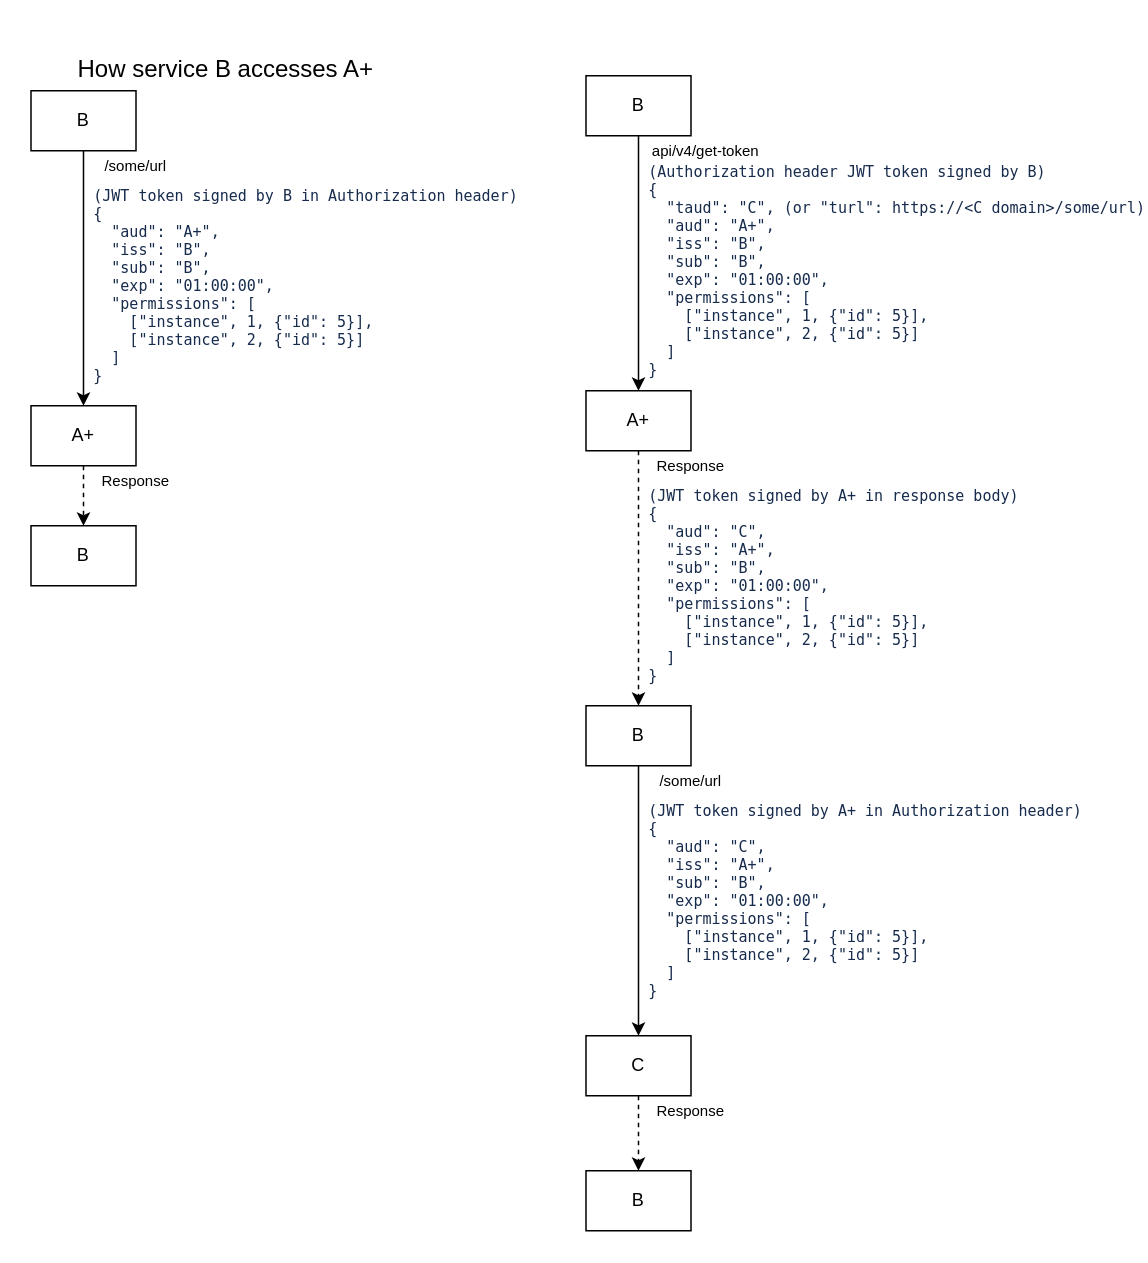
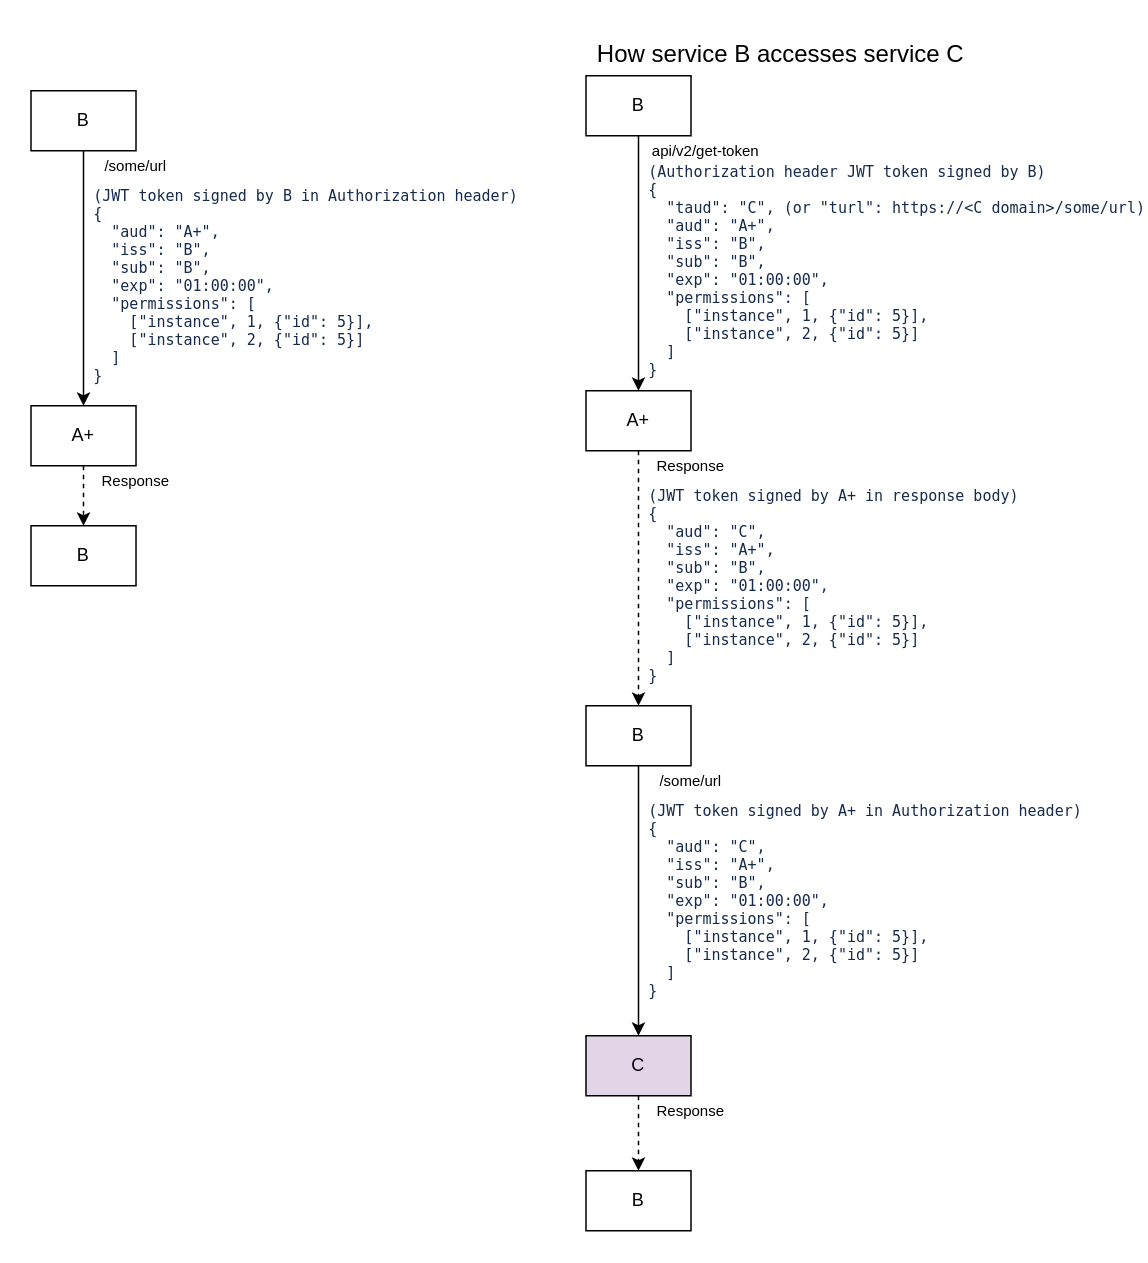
  <mxCell id="0" />
  <mxCell id="1" parent="0" />
  <mxCell id="2" value="" style="edgeStyle=orthogonalEdgeStyle;rounded=0;orthogonalLoop=1;jettySize=auto;html=1;" parent="1" source="3" target="5" edge="1"><mxGeometry relative="1" as="geometry" /></mxCell>
  <mxCell id="3" value="B" style="rounded=0;whiteSpace=wrap;html=1;" parent="1" vertex="1"><mxGeometry x="20" y="60" width="70" height="40" as="geometry" /></mxCell>
  <mxCell id="4" value="" style="edgeStyle=orthogonalEdgeStyle;rounded=0;orthogonalLoop=1;jettySize=auto;html=1;dashed=1;" parent="1" source="5" target="6" edge="1"><mxGeometry relative="1" as="geometry" /></mxCell>
  <mxCell id="5" value="A+" style="rounded=0;whiteSpace=wrap;html=1;" parent="1" vertex="1"><mxGeometry x="20" y="270" width="70" height="40" as="geometry" /></mxCell>
  <mxCell id="6" value="B" style="rounded=0;whiteSpace=wrap;html=1;" parent="1" vertex="1"><mxGeometry x="20" y="350" width="70" height="40" as="geometry" /></mxCell>
  <mxCell id="7" value="&lt;span style=&quot;font-size: 10px&quot;&gt;/some/url&lt;/span&gt;" style="text;html=1;strokeColor=none;fillColor=none;align=center;verticalAlign=middle;whiteSpace=wrap;rounded=0;" parent="1" vertex="1"><mxGeometry x="60" y="100" width="60" height="20" as="geometry" /></mxCell>
  <mxCell id="8" value="&lt;pre style=&quot;margin-top: 10px ; margin-bottom: 0px ; padding: 0px ; color: rgb(23 , 43 , 77) ; background-color: rgb(255 , 255 , 255)&quot;&gt;&lt;code&gt;&lt;font&gt;&lt;font face=&quot;confluenceinstalledfont, monospace&quot; size=&quot;1&quot;&gt;(JWT token signed by B in Authorization header)&lt;/font&gt;&lt;font size=&quot;1&quot;&gt;&lt;br&gt;&lt;/font&gt;&lt;/font&gt;&lt;/code&gt;&lt;font face=&quot;confluenceinstalledfont, monospace&quot;&gt;{&lt;/font&gt;&lt;br&gt;  &quot;aud&quot;: &quot;A+&quot;,&lt;br&gt;  &quot;iss&quot;: &quot;B&quot;,&lt;br&gt;  &quot;sub&quot;: &quot;B&quot;,&lt;br&gt;  &quot;exp&quot;: &quot;01:00:00&quot;,&lt;br&gt;  &quot;permissions&quot;: [&lt;br&gt;    [&quot;instance&quot;, 1, {&quot;id&quot;: 5}],&lt;br&gt;    [&quot;instance&quot;, 2, {&quot;id&quot;: 5}]&lt;br&gt;  ]&lt;br&gt;}&lt;/pre&gt;" style="text;html=1;strokeColor=none;fillColor=none;align=left;verticalAlign=middle;whiteSpace=wrap;rounded=0;fontSize=10;" parent="1" vertex="1"><mxGeometry x="60" y="120" width="310" height="130" as="geometry" /></mxCell>
  <mxCell id="9" value="&lt;font style=&quot;font-size: 10px&quot;&gt;Response&lt;/font&gt;" style="text;html=1;strokeColor=none;fillColor=none;align=center;verticalAlign=middle;whiteSpace=wrap;rounded=0;" parent="1" vertex="1"><mxGeometry x="50" y="310" width="80" height="20" as="geometry" /></mxCell>
- <mxCell id="10" value="&lt;font size=&quot;3&quot;&gt;How service B accesses A+&lt;/font&gt;" style="text;html=1;strokeColor=none;fillColor=none;align=center;verticalAlign=middle;whiteSpace=wrap;rounded=0;fontSize=9;" parent="1" vertex="1"><mxGeometry x="20" y="30" width="260" height="30" as="geometry" /></mxCell>
  <mxCell id="11" value="" style="edgeStyle=orthogonalEdgeStyle;rounded=0;orthogonalLoop=1;jettySize=auto;html=1;" parent="1" source="12" target="14" edge="1"><mxGeometry relative="1" as="geometry" /></mxCell>
  <mxCell id="12" value="B" style="rounded=0;whiteSpace=wrap;html=1;" parent="1" vertex="1"><mxGeometry x="390" y="50" width="70" height="40" as="geometry" /></mxCell>
  <mxCell id="13" value="" style="edgeStyle=orthogonalEdgeStyle;rounded=0;orthogonalLoop=1;jettySize=auto;html=1;dashed=1;" parent="1" source="14" target="16" edge="1"><mxGeometry relative="1" as="geometry" /></mxCell>
  <mxCell id="14" value="A+" style="rounded=0;whiteSpace=wrap;html=1;" parent="1" vertex="1"><mxGeometry x="390" y="260" width="70" height="40" as="geometry" /></mxCell>
  <mxCell id="15" value="" style="edgeStyle=orthogonalEdgeStyle;rounded=0;orthogonalLoop=1;jettySize=auto;html=1;" parent="1" source="16" target="18" edge="1"><mxGeometry relative="1" as="geometry" /></mxCell>
  <mxCell id="16" value="B" style="rounded=0;whiteSpace=wrap;html=1;" parent="1" vertex="1"><mxGeometry x="390" y="470" width="70" height="40" as="geometry" /></mxCell>
  <mxCell id="17" value="" style="edgeStyle=orthogonalEdgeStyle;rounded=0;orthogonalLoop=1;jettySize=auto;html=1;dashed=1;fontSize=14;" parent="1" source="18" target="26" edge="1"><mxGeometry relative="1" as="geometry" /></mxCell>
- <mxCell id="18" value="C" style="rounded=0;whiteSpace=wrap;html=1;" parent="1" vertex="1"><mxGeometry x="390" y="690" width="70" height="40" as="geometry" /></mxCell>
- <mxCell id="19" value="&lt;font style=&quot;font-size: 10px&quot;&gt;api/v4/get-token&lt;/font&gt;" style="text;html=1;strokeColor=none;fillColor=none;align=center;verticalAlign=middle;whiteSpace=wrap;rounded=0;" parent="1" vertex="1"><mxGeometry x="430" y="90" width="80" height="20" as="geometry" /></mxCell>
+ <mxCell id="18" value="C" style="rounded=0;whiteSpace=wrap;html=1;fillColor=#e1d5e7;" parent="1" vertex="1"><mxGeometry x="390" y="690" width="70" height="40" as="geometry" /></mxCell>
+ <mxCell id="19" value="&lt;font style=&quot;font-size: 10px&quot;&gt;api/v2/get-token&lt;/font&gt;" style="text;html=1;strokeColor=none;fillColor=none;align=center;verticalAlign=middle;whiteSpace=wrap;rounded=0;" parent="1" vertex="1"><mxGeometry x="430" y="90" width="80" height="20" as="geometry" /></mxCell>
  <mxCell id="20" value="&lt;pre style=&quot;margin-top: 10px ; margin-bottom: 0px ; padding: 0px ; color: rgb(23 , 43 , 77) ; background-color: rgb(255 , 255 , 255)&quot;&gt;&lt;code&gt;&lt;font&gt;&lt;font face=&quot;confluenceinstalledfont, monospace&quot; size=&quot;1&quot;&gt;(Authorization header JWT token signed by B)&lt;/font&gt;&lt;font size=&quot;1&quot;&gt;&lt;br&gt;&lt;/font&gt;&lt;/font&gt;&lt;/code&gt;&lt;font face=&quot;confluenceinstalledfont, monospace&quot;&gt;{&lt;br&gt;&lt;/font&gt;  &quot;taud&quot;: &quot;C&quot;, (or &quot;turl&quot;: https://&amp;lt;C domain&amp;gt;/some/url)&lt;br&gt;  &quot;aud&quot;: &quot;A+&quot;,&lt;br&gt;  &quot;iss&quot;: &quot;B&quot;,&lt;br&gt;  &quot;sub&quot;: &quot;B&quot;,&lt;br&gt;  &quot;exp&quot;: &quot;01:00:00&quot;,&lt;br&gt;  &quot;permissions&quot;: [&lt;br&gt;    [&quot;instance&quot;, 1, {&quot;id&quot;: 5}],&lt;br&gt;    [&quot;instance&quot;, 2, {&quot;id&quot;: 5}]&lt;br&gt;  ]&lt;br&gt;}&lt;/pre&gt;" style="text;html=1;strokeColor=none;fillColor=none;align=left;verticalAlign=middle;whiteSpace=wrap;rounded=0;fontSize=10;" parent="1" vertex="1"><mxGeometry x="430" y="110" width="310" height="130" as="geometry" /></mxCell>
  <mxCell id="21" value="&lt;font style=&quot;font-size: 10px&quot;&gt;Response&lt;/font&gt;" style="text;html=1;strokeColor=none;fillColor=none;align=center;verticalAlign=middle;whiteSpace=wrap;rounded=0;" parent="1" vertex="1"><mxGeometry x="420" y="300" width="80" height="20" as="geometry" /></mxCell>
  <mxCell id="22" value="&lt;pre style=&quot;margin-top: 10px ; margin-bottom: 0px ; padding: 0px ; color: rgb(23 , 43 , 77) ; background-color: rgb(255 , 255 , 255)&quot;&gt;&lt;code&gt;&lt;font&gt;&lt;font face=&quot;confluenceinstalledfont, monospace&quot; size=&quot;1&quot;&gt;(JWT token signed by A+ in response body)&lt;/font&gt;&lt;font size=&quot;1&quot;&gt;&lt;br&gt;&lt;/font&gt;&lt;/font&gt;&lt;/code&gt;&lt;font face=&quot;confluenceinstalledfont, monospace&quot;&gt;{&lt;/font&gt;&lt;br&gt;  &quot;aud&quot;: &quot;C&quot;,&lt;br&gt;  &quot;iss&quot;: &quot;A+&quot;,&lt;br&gt;  &quot;sub&quot;: &quot;B&quot;,&lt;br&gt;  &quot;exp&quot;: &quot;01:00:00&quot;,&lt;br&gt;  &quot;permissions&quot;: [&lt;br&gt;    [&quot;instance&quot;, 1, {&quot;id&quot;: 5}],&lt;br&gt;    [&quot;instance&quot;, 2, {&quot;id&quot;: 5}]&lt;br&gt;  ]&lt;br&gt;}&lt;/pre&gt;" style="text;html=1;strokeColor=none;fillColor=none;align=left;verticalAlign=middle;whiteSpace=wrap;rounded=0;fontSize=10;" parent="1" vertex="1"><mxGeometry x="430" y="320" width="230" height="130" as="geometry" /></mxCell>
  <mxCell id="23" value="&lt;pre style=&quot;margin-top: 10px ; margin-bottom: 0px ; padding: 0px ; color: rgb(23 , 43 , 77) ; background-color: rgb(255 , 255 , 255)&quot;&gt;&lt;code&gt;&lt;font&gt;&lt;font face=&quot;confluenceinstalledfont, monospace&quot; size=&quot;1&quot;&gt;(JWT token signed by A+ in Authorization header)&lt;/font&gt;&lt;font size=&quot;1&quot;&gt;&lt;br&gt;&lt;/font&gt;&lt;/font&gt;&lt;/code&gt;&lt;font face=&quot;confluenceinstalledfont, monospace&quot;&gt;{&lt;/font&gt;&lt;br&gt;  &quot;aud&quot;: &quot;C&quot;,&lt;br&gt;  &quot;iss&quot;: &quot;A+&quot;,&lt;br&gt;  &quot;sub&quot;: &quot;B&quot;,&lt;br&gt;  &quot;exp&quot;: &quot;01:00:00&quot;,&lt;br&gt;  &quot;permissions&quot;: [&lt;br&gt;    [&quot;instance&quot;, 1, {&quot;id&quot;: 5}],&lt;br&gt;    [&quot;instance&quot;, 2, {&quot;id&quot;: 5}]&lt;br&gt;  ]&lt;br&gt;}&lt;/pre&gt;" style="text;html=1;strokeColor=none;fillColor=none;align=left;verticalAlign=middle;whiteSpace=wrap;rounded=0;fontSize=10;" parent="1" vertex="1"><mxGeometry x="430" y="530" width="270" height="130" as="geometry" /></mxCell>
  <mxCell id="24" value="&lt;span style=&quot;font-size: 10px&quot;&gt;/some/url&lt;/span&gt;" style="text;html=1;strokeColor=none;fillColor=none;align=center;verticalAlign=middle;whiteSpace=wrap;rounded=0;" parent="1" vertex="1"><mxGeometry x="420" y="510" width="80" height="20" as="geometry" /></mxCell>
+ <mxCell id="25" value="&lt;font size=&quot;3&quot;&gt;How service B accesses service C&lt;/font&gt;" style="text;html=1;strokeColor=none;fillColor=none;align=center;verticalAlign=middle;whiteSpace=wrap;rounded=0;fontSize=9;" parent="1" vertex="1"><mxGeometry x="390" y="20" width="260" height="30" as="geometry" /></mxCell>
  <mxCell id="26" value="B" style="rounded=0;whiteSpace=wrap;html=1;" parent="1" vertex="1"><mxGeometry x="390" y="780" width="70" height="40" as="geometry" /></mxCell>
  <mxCell id="27" value="&lt;font style=&quot;font-size: 10px&quot;&gt;Response&lt;/font&gt;" style="text;html=1;strokeColor=none;fillColor=none;align=center;verticalAlign=middle;whiteSpace=wrap;rounded=0;" parent="1" vertex="1"><mxGeometry x="420" y="730" width="80" height="20" as="geometry" /></mxCell>
